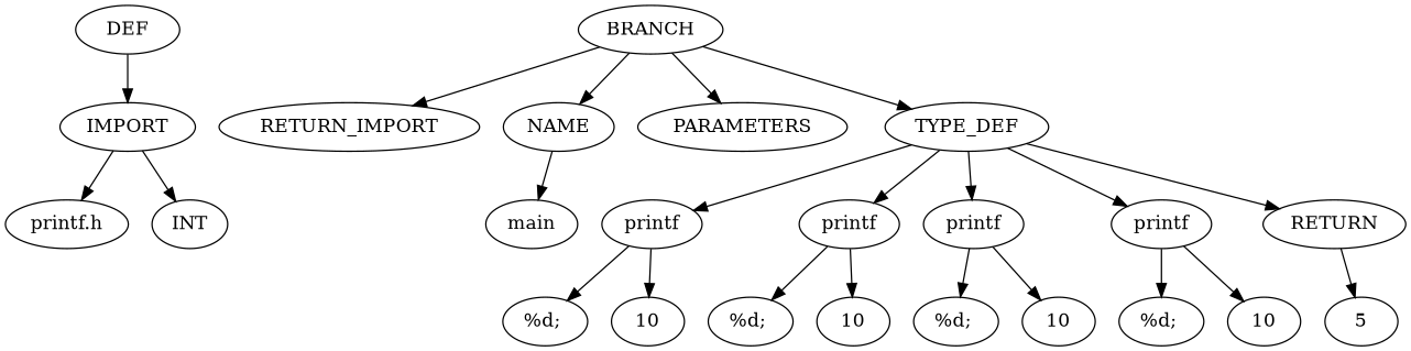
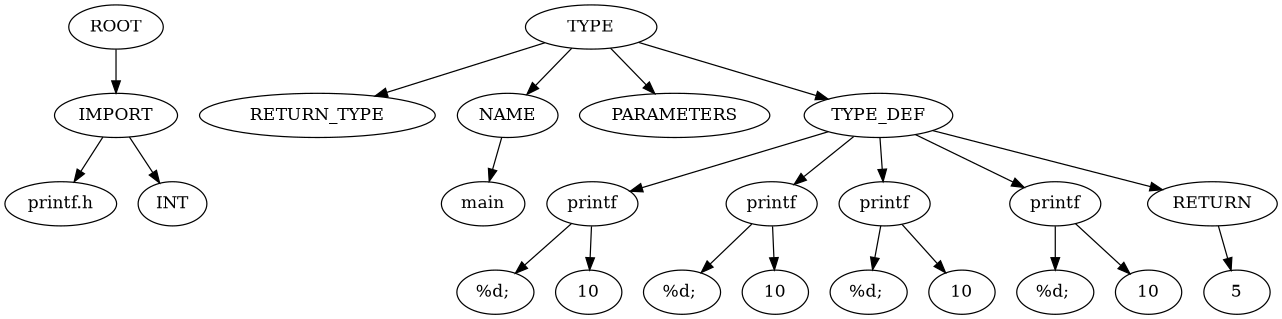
  strict digraph {
    n1 [label=IMPORT]
    n2 [label="printf.h"]
    n3 [label=INT]
-   n4 [label=BRANCH]
-   n5 [label=RETURN_IMPORT]
+   n4 [label=TYPE]
+   n5 [label=RETURN_TYPE]
    n6 [label=NAME]
    n7 [label=PARAMETERS]
    n8 [label=TYPE_DEF]
    n9 [label=main]
    n10 [label=printf]
    n11 [label=printf]
    n12 [label=printf]
    n13 [label=printf]
    n14 [label=RETURN]
-   ROOT [label=DEF]
+   ROOT
    n16 [label="%d; "]
    n17 [label=10]
    n18 [label="%d; "]
    n19 [label=10]
    n20 [label="%d; "]
    n21 [label=10]
    n22 [label="%d; "]
    n23 [label=10]
    n24 [label=5]
    n1 -> n2
    n1 -> n3
    n4 -> n5
    n4 -> n6
    n4 -> n7
    n4 -> n8
    n6 -> n9
    n8 -> n10
    n8 -> n11
    n8 -> n12
    n8 -> n13
    n8 -> n14
    n10 -> n16
    n10 -> n17
    n11 -> n18
    n11 -> n19
    n12 -> n20
    n12 -> n21
    n13 -> n22
    n13 -> n23
    n14 -> n24
    ROOT -> n1
  }
